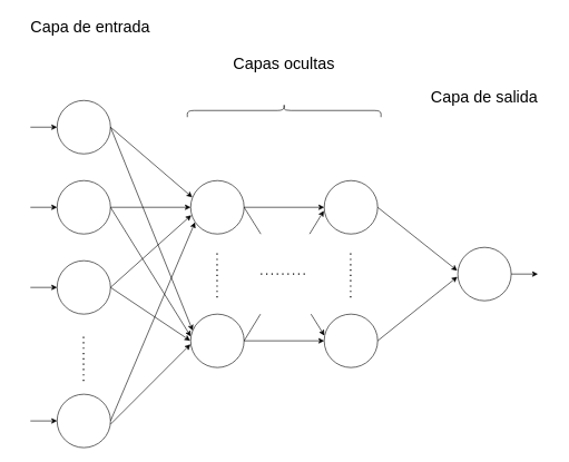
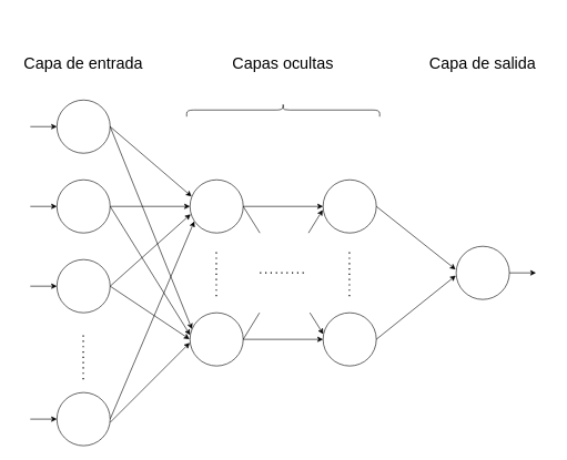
  <mxCell id="0" />
  <mxCell id="1" parent="0" />
  <mxCell id="2" value="" style="ellipse;whiteSpace=wrap;html=1;aspect=fixed;container=0;" parent="1" vertex="1"><mxGeometry x="285" y="270" width="80" height="80" as="geometry" /></mxCell>
  <mxCell id="3" value="" style="ellipse;whiteSpace=wrap;html=1;aspect=fixed;container=0;" parent="1" vertex="1"><mxGeometry x="285" y="470" width="80" height="80" as="geometry" /></mxCell>
  <mxCell id="4" value="" style="ellipse;whiteSpace=wrap;html=1;aspect=fixed;container=0;" parent="1" vertex="1"><mxGeometry x="485" y="270" width="80" height="80" as="geometry" /></mxCell>
  <mxCell id="5" value="" style="ellipse;whiteSpace=wrap;html=1;aspect=fixed;container=0;" parent="1" vertex="1"><mxGeometry x="485" y="470" width="80" height="80" as="geometry" /></mxCell>
  <mxCell id="6" value="" style="ellipse;whiteSpace=wrap;html=1;aspect=fixed;container=0;" parent="1" vertex="1"><mxGeometry x="685" y="370" width="80" height="80" as="geometry" /></mxCell>
  <mxCell id="7" value="" style="ellipse;whiteSpace=wrap;html=1;aspect=fixed;container=0;" parent="1" vertex="1"><mxGeometry x="85" y="150" width="80" height="80" as="geometry" /></mxCell>
  <mxCell id="8" style="edgeStyle=orthogonalEdgeStyle;rounded=0;orthogonalLoop=1;jettySize=auto;html=1;entryX=0;entryY=0.5;entryDx=0;entryDy=0;" parent="1" source="9" target="2" edge="1"><mxGeometry relative="1" as="geometry" /></mxCell>
  <mxCell id="9" value="" style="ellipse;whiteSpace=wrap;html=1;aspect=fixed;container=0;" parent="1" vertex="1"><mxGeometry x="85" y="270" width="80" height="80" as="geometry" /></mxCell>
  <mxCell id="10" value="" style="ellipse;whiteSpace=wrap;html=1;aspect=fixed;container=0;" parent="1" vertex="1"><mxGeometry x="85" y="390" width="80" height="80" as="geometry" /></mxCell>
  <mxCell id="11" style="rounded=0;orthogonalLoop=1;jettySize=auto;html=1;entryX=0.082;entryY=0.781;entryDx=0;entryDy=0;exitX=1;exitY=0.5;exitDx=0;exitDy=0;entryPerimeter=0;" parent="1" source="13" target="2" edge="1"><mxGeometry relative="1" as="geometry" /></mxCell>
  <mxCell id="12" style="rounded=0;orthogonalLoop=1;jettySize=auto;html=1;entryX=-0.004;entryY=0.565;entryDx=0;entryDy=0;exitX=1;exitY=0.5;exitDx=0;exitDy=0;entryPerimeter=0;" parent="1" target="3" edge="1"><mxGeometry relative="1" as="geometry"><mxPoint x="165" y="635" as="sourcePoint" /><mxPoint x="285" y="515" as="targetPoint" /></mxGeometry></mxCell>
  <mxCell id="13" value="" style="ellipse;whiteSpace=wrap;html=1;aspect=fixed;container=0;" parent="1" vertex="1"><mxGeometry x="85" y="590" width="80" height="80" as="geometry" /></mxCell>
  <mxCell id="14" value="" style="endArrow=classic;html=1;rounded=0;exitX=1;exitY=0.5;exitDx=0;exitDy=0;entryX=0.03;entryY=0.313;entryDx=0;entryDy=0;entryPerimeter=0;" parent="1" source="7" target="2" edge="1"><mxGeometry width="50" height="50" relative="1" as="geometry"><mxPoint x="205" y="230" as="sourcePoint" /><mxPoint x="255" y="180" as="targetPoint" /></mxGeometry></mxCell>
  <mxCell id="15" style="rounded=0;orthogonalLoop=1;jettySize=auto;html=1;entryX=0.012;entryY=0.648;entryDx=0;entryDy=0;exitX=1;exitY=0.5;exitDx=0;exitDy=0;entryPerimeter=0;" parent="1" source="10" target="2" edge="1"><mxGeometry relative="1" as="geometry"><mxPoint x="285" y="730" as="sourcePoint" /><mxPoint x="405" y="410" as="targetPoint" /></mxGeometry></mxCell>
  <mxCell id="16" style="rounded=0;orthogonalLoop=1;jettySize=auto;html=1;exitX=1;exitY=0.5;exitDx=0;exitDy=0;entryX=-0.008;entryY=0.497;entryDx=0;entryDy=0;entryPerimeter=0;" parent="1" source="10" target="3" edge="1"><mxGeometry relative="1" as="geometry"><mxPoint x="265" y="520" as="sourcePoint" /><mxPoint x="280" y="510" as="targetPoint" /></mxGeometry></mxCell>
  <mxCell id="17" style="rounded=0;orthogonalLoop=1;jettySize=auto;html=1;entryX=0.002;entryY=0.418;entryDx=0;entryDy=0;exitX=1;exitY=0.5;exitDx=0;exitDy=0;entryPerimeter=0;" parent="1" source="9" target="3" edge="1"><mxGeometry relative="1" as="geometry"><mxPoint x="195" y="310" as="sourcePoint" /><mxPoint x="315" y="310" as="targetPoint" /></mxGeometry></mxCell>
  <mxCell id="18" value="" style="endArrow=classic;html=1;rounded=0;exitX=1;exitY=0.5;exitDx=0;exitDy=0;entryX=0.038;entryY=0.308;entryDx=0;entryDy=0;entryPerimeter=0;" parent="1" source="7" target="3" edge="1"><mxGeometry width="50" height="50" relative="1" as="geometry"><mxPoint x="215" y="240" as="sourcePoint" /><mxPoint x="335" y="360" as="targetPoint" /></mxGeometry></mxCell>
  <mxCell id="19" value="" style="endArrow=classic;html=1;rounded=0;exitX=1;exitY=0.5;exitDx=0;exitDy=0;entryX=-0.007;entryY=0.565;entryDx=0;entryDy=0;entryPerimeter=0;" parent="1" source="3" target="4" edge="1"><mxGeometry width="50" height="50" relative="1" as="geometry"><mxPoint x="425" y="410" as="sourcePoint" /><mxPoint x="545" y="530" as="targetPoint" /></mxGeometry></mxCell>
  <mxCell id="20" value="" style="endArrow=classic;html=1;rounded=0;exitX=1;exitY=0.5;exitDx=0;exitDy=0;entryX=0;entryY=0.5;entryDx=0;entryDy=0;" parent="1" source="3" target="5" edge="1"><mxGeometry width="50" height="50" relative="1" as="geometry"><mxPoint x="455" y="460" as="sourcePoint" /><mxPoint x="575" y="580" as="targetPoint" /></mxGeometry></mxCell>
  <mxCell id="21" value="" style="endArrow=classic;html=1;rounded=0;exitX=1;exitY=0.5;exitDx=0;exitDy=0;entryX=0.004;entryY=0.402;entryDx=0;entryDy=0;entryPerimeter=0;" parent="1" source="2" target="5" edge="1"><mxGeometry width="50" height="50" relative="1" as="geometry"><mxPoint x="475" y="520" as="sourcePoint" /><mxPoint x="485" y="495" as="targetPoint" /></mxGeometry></mxCell>
  <mxCell id="22" value="" style="endArrow=classic;html=1;rounded=0;exitX=1;exitY=0.5;exitDx=0;exitDy=0;entryX=0;entryY=0.5;entryDx=0;entryDy=0;" parent="1" source="2" target="4" edge="1"><mxGeometry width="50" height="50" relative="1" as="geometry"><mxPoint x="345" y="330" as="sourcePoint" /><mxPoint x="465" y="450" as="targetPoint" /></mxGeometry></mxCell>
  <mxCell id="23" value="" style="endArrow=classic;html=1;rounded=0;exitX=1;exitY=0.5;exitDx=0;exitDy=0;entryX=-0.01;entryY=0.436;entryDx=0;entryDy=0;entryPerimeter=0;" parent="1" source="4" target="6" edge="1"><mxGeometry width="50" height="50" relative="1" as="geometry"><mxPoint x="605" y="370" as="sourcePoint" /><mxPoint x="670" y="405" as="targetPoint" /></mxGeometry></mxCell>
  <mxCell id="24" value="" style="endArrow=classic;html=1;rounded=0;exitX=1;exitY=0.5;exitDx=0;exitDy=0;entryX=-0.007;entryY=0.551;entryDx=0;entryDy=0;entryPerimeter=0;" parent="1" source="5" target="6" edge="1"><mxGeometry width="50" height="50" relative="1" as="geometry"><mxPoint x="655" y="500" as="sourcePoint" /><mxPoint x="775" y="620" as="targetPoint" /></mxGeometry></mxCell>
  <mxCell id="25" value="" style="endArrow=classic;html=1;rounded=0;exitX=1;exitY=0.5;exitDx=0;exitDy=0;" parent="1" source="6" edge="1"><mxGeometry width="50" height="50" relative="1" as="geometry"><mxPoint x="825" y="410" as="sourcePoint" /><mxPoint x="805" y="410" as="targetPoint" /></mxGeometry></mxCell>
  <mxCell id="26" style="rounded=0;orthogonalLoop=1;jettySize=auto;html=1;entryX=0;entryY=0.5;entryDx=0;entryDy=0;" parent="1" target="13" edge="1"><mxGeometry relative="1" as="geometry"><mxPoint x="45" y="630" as="sourcePoint" /><mxPoint x="370" y="540" as="targetPoint" /></mxGeometry></mxCell>
  <mxCell id="27" style="rounded=0;orthogonalLoop=1;jettySize=auto;html=1;entryX=0;entryY=0.5;entryDx=0;entryDy=0;" parent="1" target="10" edge="1"><mxGeometry relative="1" as="geometry"><mxPoint x="45" y="430" as="sourcePoint" /><mxPoint x="125" y="620" as="targetPoint" /></mxGeometry></mxCell>
  <mxCell id="28" style="rounded=0;orthogonalLoop=1;jettySize=auto;html=1;entryX=0;entryY=0.5;entryDx=0;entryDy=0;" parent="1" target="9" edge="1"><mxGeometry relative="1" as="geometry"><mxPoint x="45" y="310" as="sourcePoint" /><mxPoint x="155" y="490" as="targetPoint" /></mxGeometry></mxCell>
  <mxCell id="29" style="rounded=0;orthogonalLoop=1;jettySize=auto;html=1;entryX=0;entryY=0.5;entryDx=0;entryDy=0;" parent="1" target="7" edge="1"><mxGeometry relative="1" as="geometry"><mxPoint x="45" y="190" as="sourcePoint" /><mxPoint x="205" y="400" as="targetPoint" /></mxGeometry></mxCell>
  <mxCell id="30" value="" style="endArrow=none;dashed=1;html=1;dashPattern=1 3;strokeWidth=2;rounded=0;targetPerimeterSpacing=0;sourcePerimeterSpacing=0;endSize=0;startSize=0;jumpSize=9;" parent="1" edge="1"><mxGeometry width="50" height="50" relative="1" as="geometry"><mxPoint x="524.58" y="445" as="sourcePoint" /><mxPoint x="524.58" y="375" as="targetPoint" /></mxGeometry></mxCell>
  <mxCell id="31" value="" style="endArrow=none;dashed=1;html=1;dashPattern=1 3;strokeWidth=2;rounded=0;targetPerimeterSpacing=0;sourcePerimeterSpacing=0;endSize=0;startSize=0;jumpSize=9;" parent="1" edge="1"><mxGeometry width="50" height="50" relative="1" as="geometry"><mxPoint x="324.58" y="445" as="sourcePoint" /><mxPoint x="324.58" y="375" as="targetPoint" /></mxGeometry></mxCell>
  <mxCell id="32" value="" style="endArrow=none;dashed=1;html=1;dashPattern=1 3;strokeWidth=2;rounded=0;targetPerimeterSpacing=0;sourcePerimeterSpacing=0;endSize=0;startSize=0;jumpSize=9;" parent="1" edge="1"><mxGeometry width="50" height="50" relative="1" as="geometry"><mxPoint x="124.58" y="570" as="sourcePoint" /><mxPoint x="124.58" y="500" as="targetPoint" /></mxGeometry></mxCell>
  <mxCell id="33" value="" style="rounded=0;whiteSpace=wrap;html=1;strokeColor=none;" parent="1" vertex="1"><mxGeometry x="365" y="350" width="120" height="120" as="geometry" /></mxCell>
  <mxCell id="34" value="" style="endArrow=none;dashed=1;html=1;dashPattern=1 3;strokeWidth=2;rounded=0;targetPerimeterSpacing=0;sourcePerimeterSpacing=0;endSize=0;startSize=0;jumpSize=9;" parent="1" edge="1"><mxGeometry width="50" height="50" relative="1" as="geometry"><mxPoint x="390" y="409.8" as="sourcePoint" /><mxPoint x="460" y="409.8" as="targetPoint" /></mxGeometry></mxCell>
- <mxCell id="35" value="Capa de entrada" style="text;html=1;align=center;verticalAlign=middle;whiteSpace=wrap;rounded=0;fontSize=24;" parent="1" vertex="1"><mxGeometry x="30" y="25" width="210" height="30" as="geometry" /></mxCell>
+ <mxCell id="35" value="Capa de entrada" style="text;html=1;align=center;verticalAlign=middle;whiteSpace=wrap;rounded=0;fontSize=24;" parent="1" vertex="1"><mxGeometry x="20" y="80" width="210" height="30" as="geometry" /></mxCell>
  <mxCell id="36" value="Capas ocultas" style="text;html=1;align=center;verticalAlign=middle;whiteSpace=wrap;rounded=0;fontSize=24;" parent="1" vertex="1"><mxGeometry x="320" y="80" width="210" height="30" as="geometry" /></mxCell>
- <mxCell id="37" value="Capa de salida" style="text;html=1;align=center;verticalAlign=middle;whiteSpace=wrap;rounded=0;fontSize=24;" parent="1" vertex="1"><mxGeometry x="620" y="130" width="210" height="30" as="geometry" /></mxCell>
+ <mxCell id="37" value="Capa de salida" style="text;html=1;align=center;verticalAlign=middle;whiteSpace=wrap;rounded=0;fontSize=24;" parent="1" vertex="1"><mxGeometry x="620" y="80" width="210" height="30" as="geometry" /></mxCell>
  <mxCell id="38" value="" style="shape=curlyBracket;whiteSpace=wrap;html=1;rounded=1;flipH=1;labelPosition=right;verticalLabelPosition=middle;align=left;verticalAlign=middle;rotation=-90;" parent="1" vertex="1"><mxGeometry x="415" y="20" width="20" height="290" as="geometry" /></mxCell>
